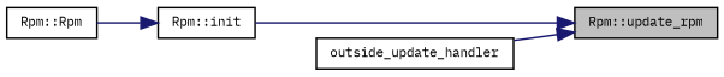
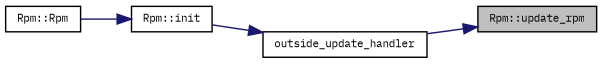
  digraph {
    fontname="IBM Plex Mono"
    rankdir=RL
    node [color=black fontname="IBM Plex Mono" fontsize=8 shape=record]
    edge [color=midnightblue dir=back fontname="IBM Plex Mono" fontsize=8 labelfontname=DejaVuSansMono labelfontsize=8 style=solid]
    n1 [fillcolor=grey75 fontcolor=black height=0.2 label="Rpm::update_rpm" style=filled width=0.4]
    n2 [height=0.2 label="Rpm::init" width=0.4]
    n3 [height=0.2 label=outside_update_handler width=0.4]
    n4 [height=0.2 label="Rpm::Rpm" width=0.4]
-   n1 -> n2
+   n3 -> n2
    n1 -> n3
    n2 -> n4
  }
